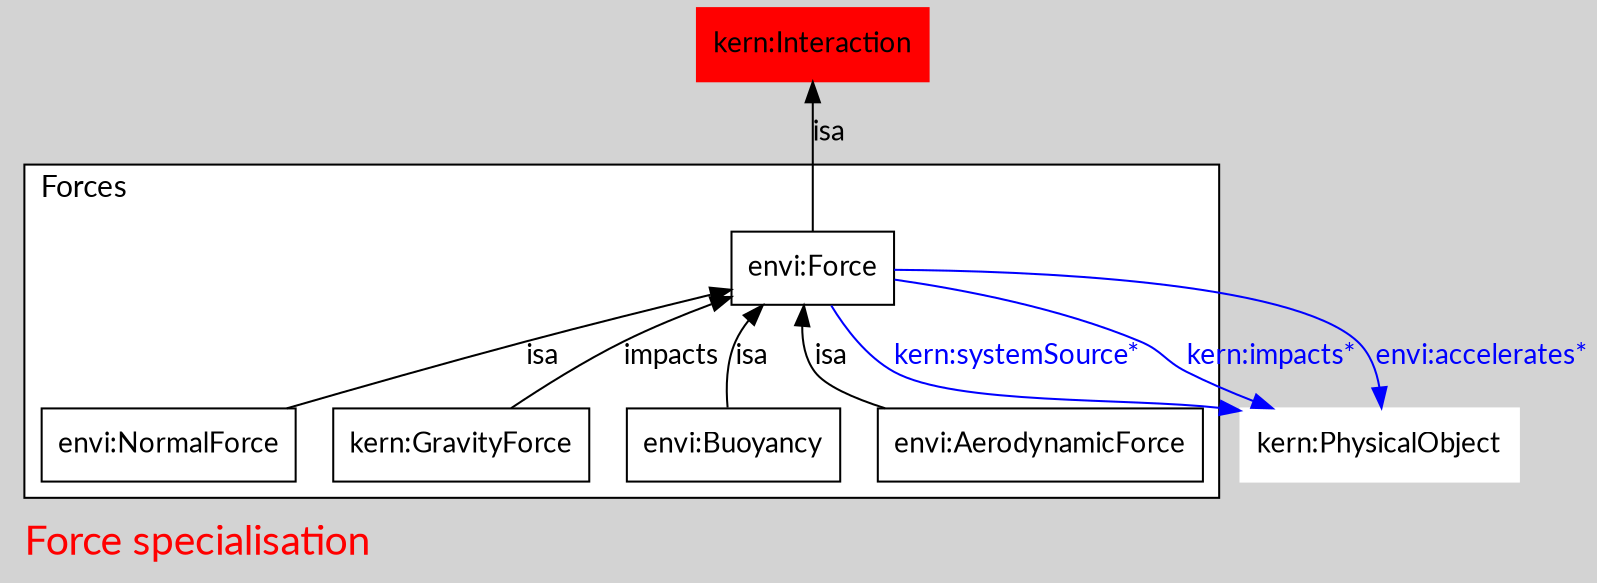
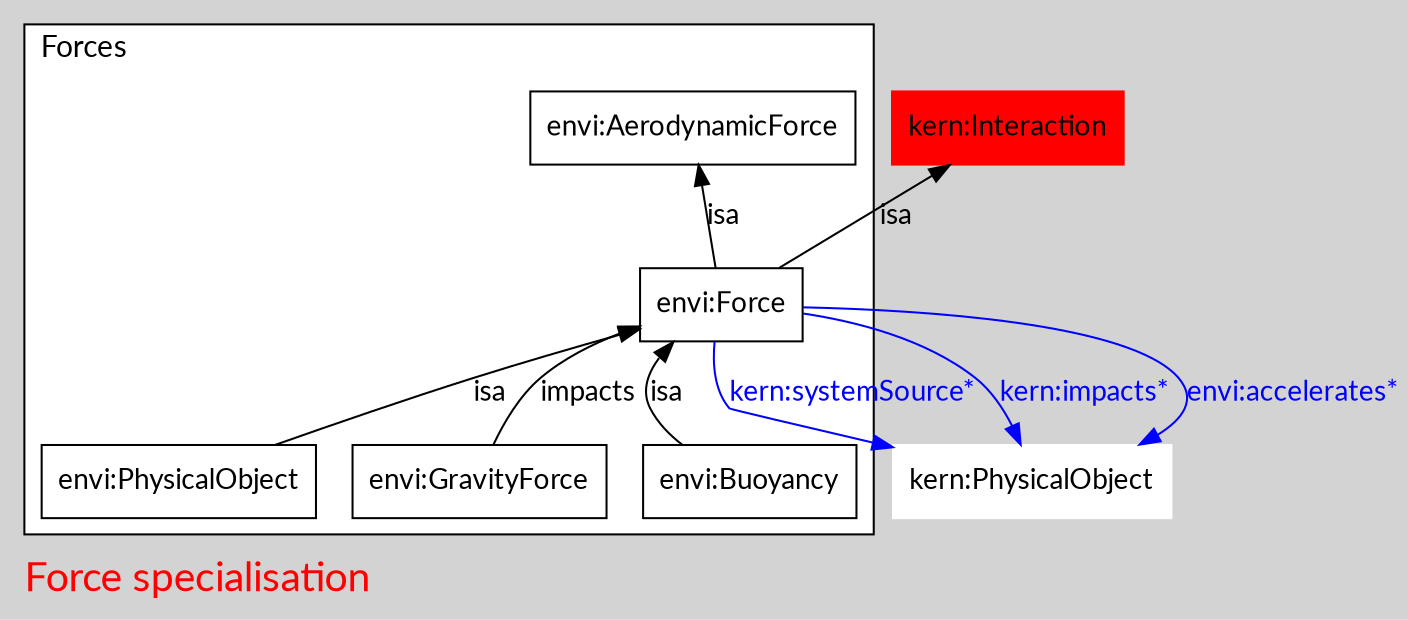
  digraph {
    bgcolor=lightgrey
    fontcolor=red
    fontname=Lato
    fontsize=20
    label="Force specialisation"
    labeljust=left
    node [color="0.0,0.0,0.0" fontcolor="0.0,0.0,0.0" fontname=Lato shape=box]
    edge [color="0.0,0.0,0.0" dir=back fontcolor="0.0,0.0,0.0" fontname=Lato]
    n1 [height=0.5 label="envi:Force" width=1.0625]
-   n2 [height=0.5 label="envi:NormalForce" width=1.6736]
-   n3 [height=0.5 label="kern:GravityForce" width=1.6736]
+   n2 [height=0.5 label="envi:PhysicalObject" width=1.6736]
+   n3 [height=0.5 label="envi:GravityForce" width=1.6736]
    n4 [height=0.5 label="envi:Buoyancy" width=1.4444]
    n5 [height=0.5 label="envi:AerodynamicForce" width=2.1458]
    n6 [color=white height=0.5 label="kern:PhysicalObject" style=filled width=1.8125]
    n7 [color=red height=0.5 label="kern:Interaction" style=filled width=1.4792]
    subgraph cluster_1 {
      bgcolor=white
      fontcolor=black
      fontsize=15
      label=Forces
      n1
      n2
      n3
      n4
      n5
    }
    n1 -> n2 [label=isa]
    n1 -> n3 [label=impacts]
    n1 -> n4 [label=isa]
-   n1 -> n5 [label=isa]
+   n5 -> n1 [label=isa]
    n1 -> n6 [color="0.6666667,1.0,1.0" fontcolor="0.6666667,1.0,1.0" label="kern:systemSource*" style=filled dir=""]
    n1 -> n6 [color="0.6666667,1.0,1.0" fontcolor="0.6666667,1.0,1.0" label="kern:impacts*" style=filled dir=""]
    n1 -> n6 [color="0.6666667,1.0,1.0" fontcolor="0.6666667,1.0,1.0" label="envi:accelerates*" style=filled dir=""]
    n7 -> n1 [label=isa]
  }
